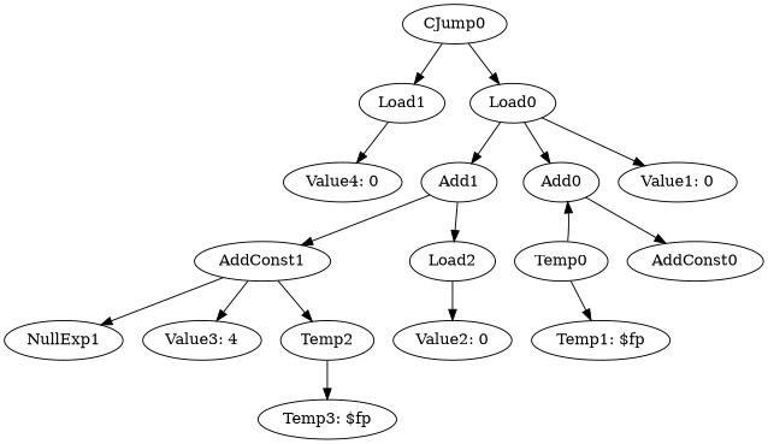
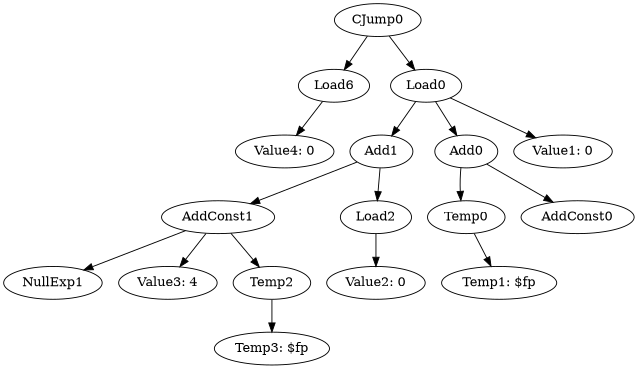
  digraph {
    ordering=out
    AddConst1
    NullExp1
    "Value3: 4"
    Temp2
    Add1
    Load2
    "Value2: 0"
    "Temp3: $fp"
-   Load1
+   Load1 [label=Load6]
    "Value4: 0"
    CJump0
    Load0
    Add0
    "Value1: 0"
    Temp0
    AddConst0
    "Temp1: $fp"
    AddConst1 -> NullExp1
    AddConst1 -> "Value3: 4"
    AddConst1 -> Temp2
    Temp2 -> "Temp3: $fp"
    Add1 -> AddConst1
    Add1 -> Load2
    Load2 -> "Value2: 0"
    Load1 -> "Value4: 0"
    CJump0 -> Load1
    CJump0 -> Load0
    Load0 -> Add1
    Load0 -> Add0
    Load0 -> "Value1: 0"
-   Temp0 -> Add0
+   Add0 -> Temp0
    Add0 -> AddConst0
    Temp0 -> "Temp1: $fp"
  }
